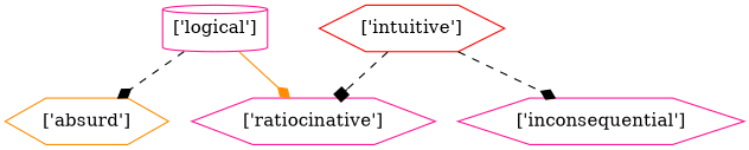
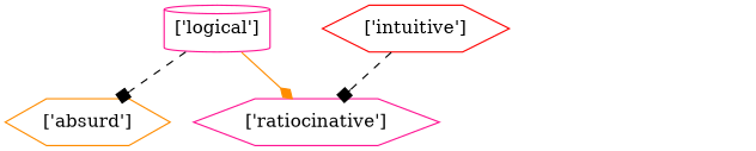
  strict digraph {
    node [color=deeppink shape=hexagon]
    edge [arrowhead=diamond color=black style=dashed]
    "['logical']" [shape=cylinder]
    "['ratiocinative']"
    "['absurd']" [color=darkorange]
    "['intuitive']" [color=red]
-   "['inconsequential']"
    "['logical']" -> "['ratiocinative']" [color=darkorange style=solid]
-   "['logical']" -> "['absurd']"
+   "['logical']" -> "['absurd']" [arrowhead=box]
    "['intuitive']" -> "['ratiocinative']" [arrowhead=box]
-   "['intuitive']" -> "['inconsequential']"
  }
